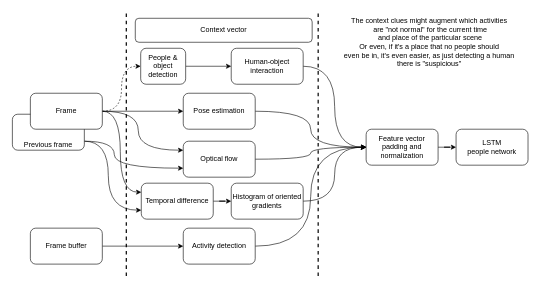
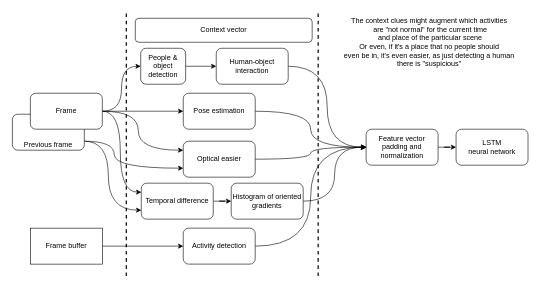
  <mxCell id="0" />
  <mxCell id="1" parent="0" />
  <mxCell id="2" style="edgeStyle=orthogonalEdgeStyle;rounded=0;orthogonalLoop=1;jettySize=auto;html=1;entryX=0;entryY=0.5;entryDx=0;entryDy=0;" edge="1" parent="1" source="3" target="16"><mxGeometry relative="1" as="geometry" /></mxCell>
  <mxCell id="3" value="People &amp;amp; object detection" style="rounded=1;whiteSpace=wrap;html=1;" parent="1" vertex="1"><mxGeometry x="234" y="80" width="75" height="60" as="geometry" /></mxCell>
  <mxCell id="4" style="edgeStyle=orthogonalEdgeStyle;rounded=0;orthogonalLoop=1;jettySize=auto;html=1;entryX=0;entryY=0.5;entryDx=0;entryDy=0;curved=1;" parent="1" source="5" target="30" edge="1"><mxGeometry relative="1" as="geometry" /></mxCell>
- <mxCell id="5" value="Optical flow" style="rounded=1;whiteSpace=wrap;html=1;" parent="1" vertex="1"><mxGeometry x="305" y="235" width="120" height="60" as="geometry" /></mxCell>
+ <mxCell id="5" value="Optical easier" style="rounded=1;whiteSpace=wrap;html=1;" parent="1" vertex="1"><mxGeometry x="305" y="235" width="120" height="60" as="geometry" /></mxCell>
  <mxCell id="6" style="edgeStyle=orthogonalEdgeStyle;rounded=0;orthogonalLoop=1;jettySize=auto;html=1;entryX=0;entryY=0.5;entryDx=0;entryDy=0;" parent="1" source="7" target="9" edge="1"><mxGeometry relative="1" as="geometry" /></mxCell>
  <mxCell id="7" value="Temporal difference" style="rounded=1;whiteSpace=wrap;html=1;" parent="1" vertex="1"><mxGeometry x="235" y="305" width="120" height="60" as="geometry" /></mxCell>
  <mxCell id="8" style="edgeStyle=orthogonalEdgeStyle;rounded=0;orthogonalLoop=1;jettySize=auto;html=1;entryX=0;entryY=0.5;entryDx=0;entryDy=0;curved=1;" parent="1" source="9" target="30" edge="1"><mxGeometry relative="1" as="geometry" /></mxCell>
  <mxCell id="9" value="Histogram of oriented gradients" style="rounded=1;whiteSpace=wrap;html=1;" parent="1" vertex="1"><mxGeometry x="385" y="305" width="120" height="60" as="geometry" /></mxCell>
  <mxCell id="10" style="edgeStyle=orthogonalEdgeStyle;rounded=0;orthogonalLoop=1;jettySize=auto;html=1;entryX=0;entryY=0.5;entryDx=0;entryDy=0;curved=1;" parent="1" source="11" target="30" edge="1"><mxGeometry relative="1" as="geometry" /></mxCell>
  <mxCell id="11" value="&lt;div&gt;Pose estimation&lt;/div&gt;" style="rounded=1;whiteSpace=wrap;html=1;" parent="1" vertex="1"><mxGeometry x="305" y="155" width="120" height="60" as="geometry" /></mxCell>
- <mxCell id="12" value="LSTM&lt;div&gt;people network&lt;/div&gt;" style="rounded=1;whiteSpace=wrap;html=1;" parent="1" vertex="1"><mxGeometry x="760" y="215" width="120" height="60" as="geometry" /></mxCell>
+ <mxCell id="12" value="LSTM&lt;div&gt;neural network&lt;/div&gt;" style="rounded=1;whiteSpace=wrap;html=1;" parent="1" vertex="1"><mxGeometry x="760" y="215" width="120" height="60" as="geometry" /></mxCell>
  <mxCell id="13" style="edgeStyle=orthogonalEdgeStyle;rounded=0;orthogonalLoop=1;jettySize=auto;html=1;entryX=0;entryY=0.5;entryDx=0;entryDy=0;curved=1;" parent="1" source="14" target="30" edge="1"><mxGeometry relative="1" as="geometry" /></mxCell>
  <mxCell id="14" value="Activity detection" style="rounded=1;whiteSpace=wrap;html=1;" parent="1" vertex="1"><mxGeometry x="305" y="380" width="120" height="60" as="geometry" /></mxCell>
  <mxCell id="15" style="edgeStyle=orthogonalEdgeStyle;rounded=0;orthogonalLoop=1;jettySize=auto;html=1;entryX=0;entryY=0.5;entryDx=0;entryDy=0;curved=1;" parent="1" source="16" target="30" edge="1"><mxGeometry relative="1" as="geometry" /></mxCell>
- <mxCell id="16" value="Human-object interaction" style="rounded=1;whiteSpace=wrap;html=1;" parent="1" vertex="1"><mxGeometry x="385" width="120" height="60" as="geometry" y="80" /></mxCell>
+ <mxCell id="16" value="Human-object interaction" style="rounded=1;whiteSpace=wrap;html=1;" parent="1" vertex="1"><mxGeometry x="360" y="80" width="120" height="60" as="geometry" /></mxCell>
  <mxCell id="17" value="Context vector" style="rounded=1;whiteSpace=wrap;html=1;" parent="1" vertex="1"><mxGeometry x="225" y="30" width="295" height="40" as="geometry" /></mxCell>
  <mxCell id="18" value="&lt;div&gt;The context clues might augment which activities&lt;/div&gt;&lt;div&gt;&amp;nbsp;are &quot;not normal&quot; for the current time&lt;/div&gt;&lt;div&gt;&amp;nbsp;and place of the particular scene&lt;br&gt;Or even, if it's a place that no people should&lt;/div&gt;&lt;div&gt;even be in, it's even easier, as just detecting a human&lt;/div&gt;&lt;div&gt;there is &quot;suspicious&quot;&lt;br&gt;&lt;/div&gt;" style="text;html=1;align=center;verticalAlign=middle;resizable=0;points=[];autosize=1;strokeColor=none;fillColor=none;" parent="1" vertex="1"><mxGeometry x="560" y="20" width="310" height="100" as="geometry" /></mxCell>
  <mxCell id="19" style="edgeStyle=orthogonalEdgeStyle;rounded=0;orthogonalLoop=1;jettySize=auto;html=1;entryX=0;entryY=0.75;entryDx=0;entryDy=0;exitX=1;exitY=0.75;exitDx=0;exitDy=0;curved=1;" parent="1" source="21" target="5" edge="1"><mxGeometry relative="1" as="geometry"><Array as="points"><mxPoint x="190" y="235" /><mxPoint x="190" y="280" /></Array></mxGeometry></mxCell>
  <mxCell id="20" style="edgeStyle=orthogonalEdgeStyle;rounded=0;orthogonalLoop=1;jettySize=auto;html=1;entryX=0;entryY=0.75;entryDx=0;entryDy=0;exitX=1;exitY=0.75;exitDx=0;exitDy=0;curved=1;" parent="1" source="21" target="7" edge="1"><mxGeometry relative="1" as="geometry"><Array as="points"><mxPoint x="180" y="235" /><mxPoint x="180" y="350" /></Array></mxGeometry></mxCell>
  <mxCell id="21" value="Previous frame" style="rounded=1;whiteSpace=wrap;html=1;verticalAlign=bottom;horizontal=1;" parent="1" vertex="1"><mxGeometry x="20" y="190" width="120" height="60" as="geometry" /></mxCell>
- <mxCell id="22" style="edgeStyle=orthogonalEdgeStyle;rounded=0;orthogonalLoop=1;jettySize=auto;html=1;entryX=0;entryY=0.5;entryDx=0;entryDy=0;curved=1;dashed=1;" parent="1" source="26" target="3" edge="1"><mxGeometry relative="1" as="geometry" /></mxCell>
+ <mxCell id="22" style="edgeStyle=orthogonalEdgeStyle;rounded=0;orthogonalLoop=1;jettySize=auto;html=1;entryX=0;entryY=0.5;entryDx=0;entryDy=0;curved=1;" parent="1" source="26" target="3" edge="1"><mxGeometry relative="1" as="geometry" /></mxCell>
  <mxCell id="23" style="edgeStyle=orthogonalEdgeStyle;rounded=0;orthogonalLoop=1;jettySize=auto;html=1;entryX=0;entryY=0.25;entryDx=0;entryDy=0;curved=1;" parent="1" source="26" target="5" edge="1"><mxGeometry relative="1" as="geometry"><Array as="points"><mxPoint x="230" y="185" /><mxPoint x="230" y="250" /></Array></mxGeometry></mxCell>
  <mxCell id="24" style="edgeStyle=orthogonalEdgeStyle;rounded=0;orthogonalLoop=1;jettySize=auto;html=1;entryX=0;entryY=0.25;entryDx=0;entryDy=0;curved=1;" parent="1" source="26" target="7" edge="1"><mxGeometry relative="1" as="geometry"><Array as="points"><mxPoint x="200" y="185" /><mxPoint x="200" y="320" /></Array></mxGeometry></mxCell>
  <mxCell id="25" style="edgeStyle=orthogonalEdgeStyle;rounded=0;orthogonalLoop=1;jettySize=auto;html=1;entryX=0;entryY=0.5;entryDx=0;entryDy=0;" edge="1" parent="1" source="26" target="11"><mxGeometry relative="1" as="geometry" /></mxCell>
  <mxCell id="26" value="Frame" style="rounded=1;whiteSpace=wrap;html=1;" parent="1" vertex="1"><mxGeometry x="50" y="155" width="120" height="60" as="geometry" /></mxCell>
  <mxCell id="27" style="edgeStyle=orthogonalEdgeStyle;rounded=0;orthogonalLoop=1;jettySize=auto;html=1;entryX=0;entryY=0.5;entryDx=0;entryDy=0;" parent="1" source="28" target="14" edge="1"><mxGeometry relative="1" as="geometry" /></mxCell>
- <mxCell id="28" value="Frame buffer" style="rounded=1;whiteSpace=wrap;html=1;" parent="1" vertex="1"><mxGeometry x="50" y="380" width="120" height="60" as="geometry" /></mxCell>
+ <mxCell id="28" value="Frame buffer" style="whiteSpace=wrap;html=1;rounded=0;" parent="1" vertex="1"><mxGeometry x="50" y="380" width="120" height="60" as="geometry" /></mxCell>
  <mxCell id="29" style="edgeStyle=orthogonalEdgeStyle;rounded=0;orthogonalLoop=1;jettySize=auto;html=1;entryX=0;entryY=0.5;entryDx=0;entryDy=0;" parent="1" source="30" target="12" edge="1"><mxGeometry relative="1" as="geometry" /></mxCell>
  <mxCell id="30" value="Feature vector padding and normalization" style="rounded=1;whiteSpace=wrap;html=1;" parent="1" vertex="1"><mxGeometry x="610" y="215" width="120" height="60" as="geometry" /></mxCell>
  <mxCell id="31" value="" style="endArrow=none;dashed=1;html=1;rounded=0;strokeWidth=2;" parent="1" edge="1"><mxGeometry width="50" height="50" relative="1" as="geometry"><mxPoint x="210" y="460" as="sourcePoint" /><mxPoint x="210" y="20" as="targetPoint" /></mxGeometry></mxCell>
  <mxCell id="32" value="" style="endArrow=none;dashed=1;html=1;rounded=0;strokeWidth=2;" parent="1" edge="1"><mxGeometry width="50" height="50" relative="1" as="geometry"><mxPoint x="530" y="460" as="sourcePoint" /><mxPoint x="530" y="20" as="targetPoint" /></mxGeometry></mxCell>
